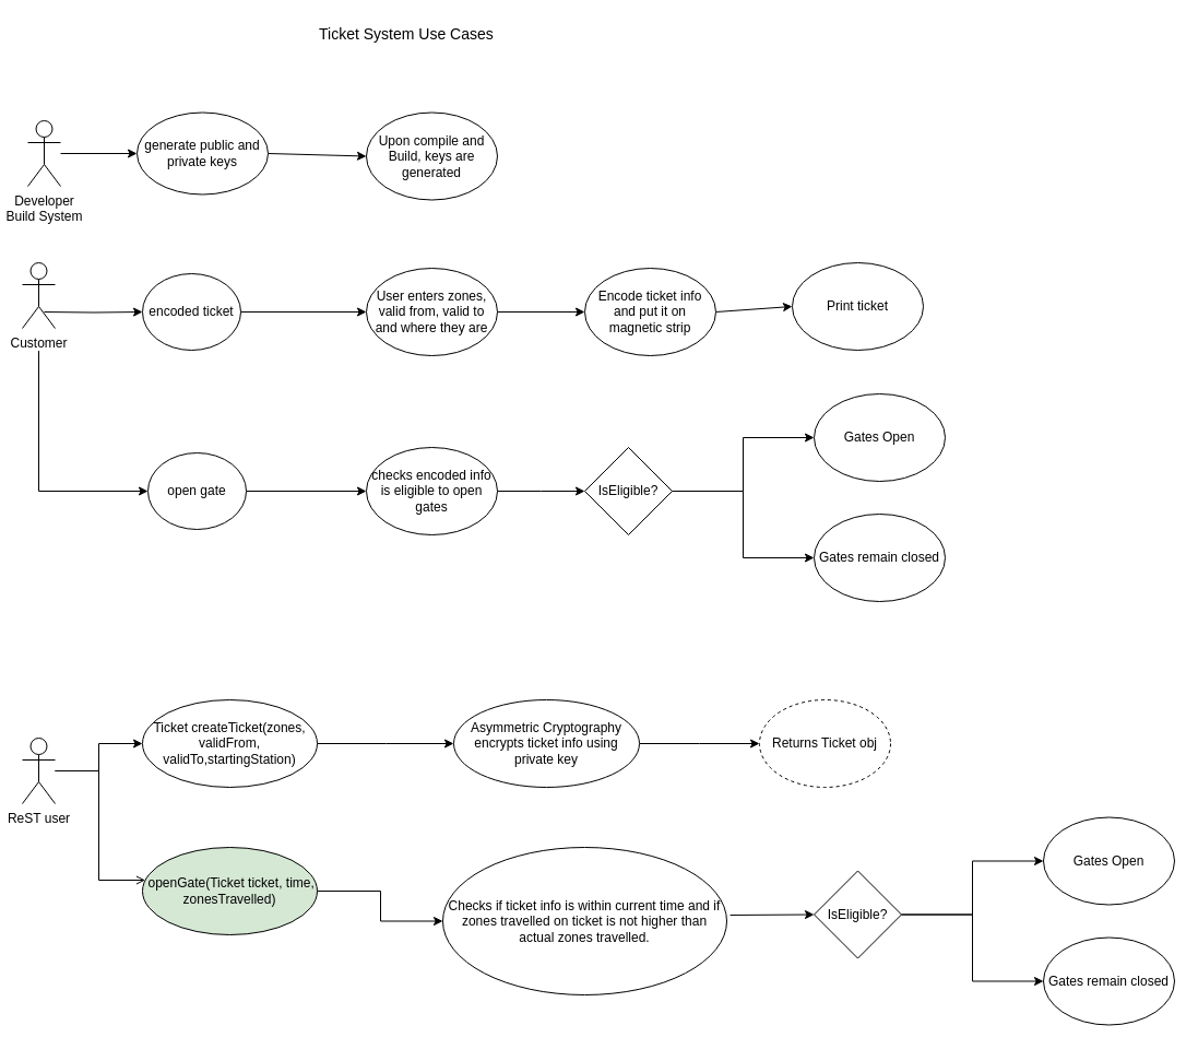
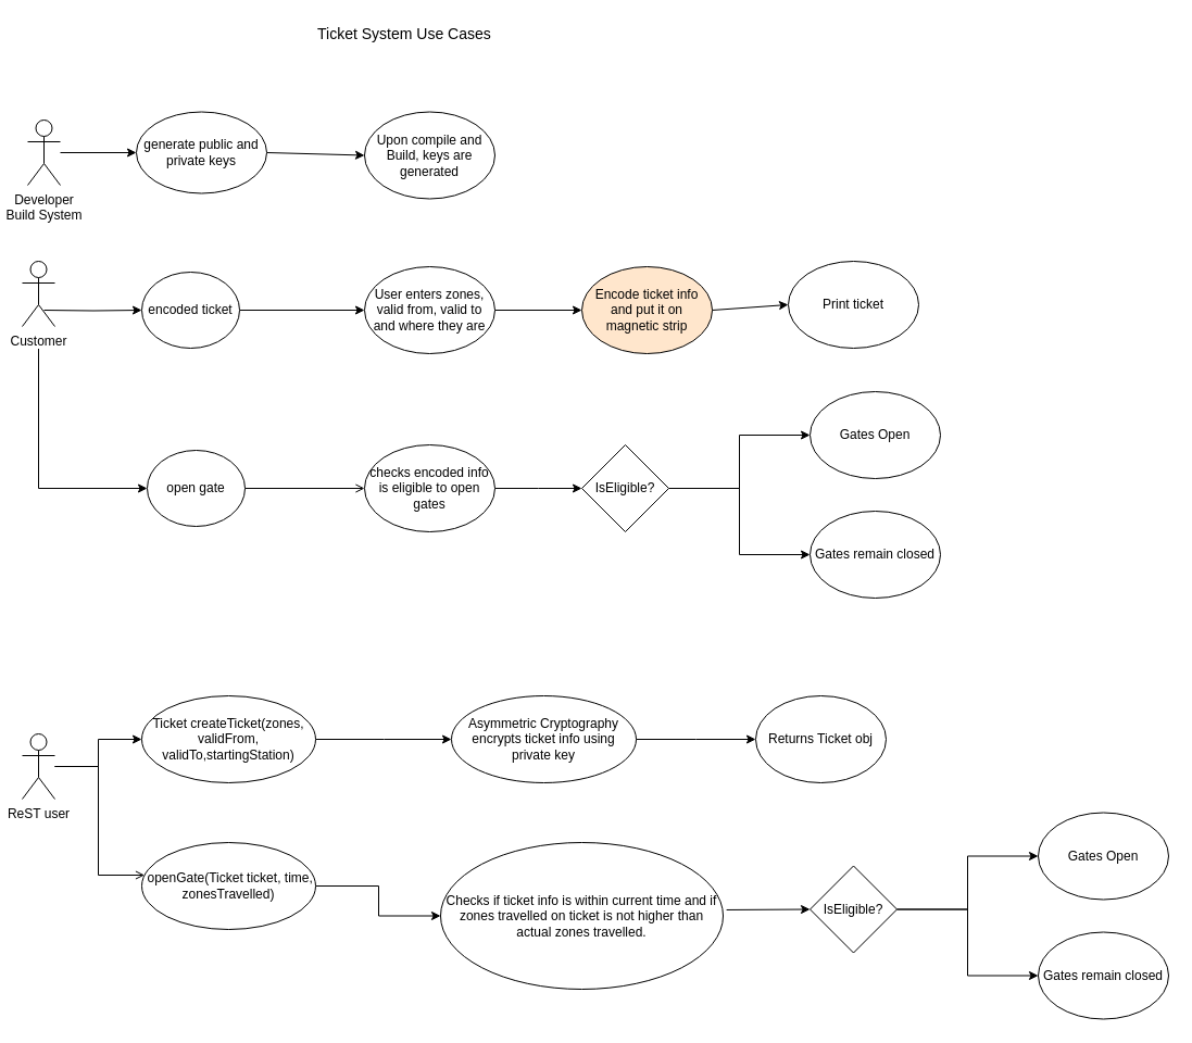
  <mxCell id="0" />
  <mxCell id="1" parent="0" />
  <mxCell id="2" value="" style="edgeStyle=orthogonalEdgeStyle;rounded=0;html=1;jettySize=auto;orthogonalLoop=1;" parent="1" edge="1"><mxGeometry relative="1" as="geometry"><mxPoint x="215" y="379" as="sourcePoint" /></mxGeometry></mxCell>
  <mxCell id="3" value="" style="edgeStyle=orthogonalEdgeStyle;rounded=0;html=1;jettySize=auto;orthogonalLoop=1;" parent="1" edge="1"><mxGeometry relative="1" as="geometry"><mxPoint x="330" y="379" as="sourcePoint" /></mxGeometry></mxCell>
  <mxCell id="4" value="" style="edgeStyle=orthogonalEdgeStyle;rounded=0;html=1;jettySize=auto;orthogonalLoop=1;" parent="1" edge="1"><mxGeometry relative="1" as="geometry"><mxPoint x="235" y="461" as="targetPoint" /></mxGeometry></mxCell>
  <mxCell id="5" value="" style="edgeStyle=orthogonalEdgeStyle;rounded=0;html=1;jettySize=auto;orthogonalLoop=1;" parent="1" edge="1"><mxGeometry relative="1" as="geometry"><mxPoint x="245" y="546" as="targetPoint" /></mxGeometry></mxCell>
  <mxCell id="6" value="" style="edgeStyle=orthogonalEdgeStyle;rounded=0;html=1;jettySize=auto;orthogonalLoop=1;" parent="1" edge="1"><mxGeometry relative="1" as="geometry"><mxPoint x="365" y="461" as="targetPoint" /></mxGeometry></mxCell>
  <mxCell id="7" value="" style="edgeStyle=orthogonalEdgeStyle;rounded=0;html=1;jettySize=auto;orthogonalLoop=1;" parent="1" edge="1"><mxGeometry relative="1" as="geometry"><mxPoint x="460" y="461" as="sourcePoint" /></mxGeometry></mxCell>
  <mxCell id="8" value="" style="edgeStyle=orthogonalEdgeStyle;rounded=0;html=1;jettySize=auto;orthogonalLoop=1;entryX=0;entryY=0.5;" parent="1" edge="1"><mxGeometry relative="1" as="geometry"><mxPoint x="365" y="546" as="targetPoint" /></mxGeometry></mxCell>
  <mxCell id="9" value="" style="edgeStyle=orthogonalEdgeStyle;rounded=0;html=1;jettySize=auto;orthogonalLoop=1;" parent="1" edge="1"><mxGeometry relative="1" as="geometry"><mxPoint x="485" y="546" as="targetPoint" /></mxGeometry></mxCell>
  <mxCell id="10" value="" style="edgeStyle=orthogonalEdgeStyle;rounded=0;html=1;jettySize=auto;orthogonalLoop=1;" parent="1" edge="1"><mxGeometry relative="1" as="geometry"><mxPoint x="580" y="546" as="sourcePoint" /></mxGeometry></mxCell>
  <mxCell id="11" value="" style="edgeStyle=orthogonalEdgeStyle;rounded=0;html=1;jettySize=auto;orthogonalLoop=1;entryX=0;entryY=0.5;" parent="1" edge="1"><mxGeometry relative="1" as="geometry"><mxPoint x="362.5" y="631" as="targetPoint" /></mxGeometry></mxCell>
  <mxCell id="12" value="" style="edgeStyle=orthogonalEdgeStyle;rounded=0;html=1;jettySize=auto;orthogonalLoop=1;" parent="1" edge="1"><mxGeometry relative="1" as="geometry"><mxPoint x="482.5" y="631" as="targetPoint" /></mxGeometry></mxCell>
  <mxCell id="13" value="" style="edgeStyle=orthogonalEdgeStyle;rounded=0;html=1;jettySize=auto;orthogonalLoop=1;" parent="1" edge="1"><mxGeometry relative="1" as="geometry"><mxPoint x="592.5" y="631" as="targetPoint" /></mxGeometry></mxCell>
  <mxCell id="14" value="Ticket System Use Cases" style="text;html=1;resizable=0;points=[];autosize=1;align=left;verticalAlign=top;spacingTop=-4;fontSize=14;" parent="1" vertex="1"><mxGeometry x="290" y="20" width="180" height="20" as="geometry" /></mxCell>
  <mxCell id="15" style="edgeStyle=orthogonalEdgeStyle;rounded=0;orthogonalLoop=1;jettySize=auto;html=1;entryX=0;entryY=0.5;entryDx=0;entryDy=0;" parent="1" target="28" edge="1"><mxGeometry relative="1" as="geometry"><mxPoint x="35" y="320" as="sourcePoint" /><Array as="points"><mxPoint x="35" y="449" /></Array></mxGeometry></mxCell>
  <mxCell id="16" value="Customer" style="shape=umlActor;verticalLabelPosition=bottom;labelBackgroundColor=#ffffff;verticalAlign=top;html=1;outlineConnect=0;" parent="1" vertex="1"><mxGeometry x="20" y="240" width="30" height="60" as="geometry" /></mxCell>
  <mxCell id="17" style="edgeStyle=orthogonalEdgeStyle;rounded=0;orthogonalLoop=1;jettySize=auto;html=1;entryX=0;entryY=0.5;entryDx=0;entryDy=0;" parent="1" target="26" edge="1"><mxGeometry relative="1" as="geometry"><mxPoint x="40" y="285" as="sourcePoint" /></mxGeometry></mxCell>
  <mxCell id="18" style="edgeStyle=orthogonalEdgeStyle;rounded=0;orthogonalLoop=1;jettySize=auto;html=1;" parent="1" source="19" target="21" edge="1"><mxGeometry relative="1" as="geometry" /></mxCell>
  <mxCell id="19" value="&lt;div&gt;Developer &lt;br&gt;&lt;/div&gt;&lt;div&gt;Build System&lt;/div&gt;" style="shape=umlActor;verticalLabelPosition=bottom;labelBackgroundColor=#ffffff;verticalAlign=top;html=1;outlineConnect=0;" parent="1" vertex="1"><mxGeometry x="25" y="110" width="30" height="60" as="geometry" /></mxCell>
  <mxCell id="20" style="rounded=0;orthogonalLoop=1;jettySize=auto;html=1;exitX=0.5;exitY=0;exitDx=0;exitDy=0;entryX=0;entryY=0.5;entryDx=0;entryDy=0;" edge="1" parent="1" source="21" target="39"><mxGeometry relative="1" as="geometry" /></mxCell>
  <mxCell id="21" value="generate public and private keys" style="ellipse;whiteSpace=wrap;html=1;direction=south;" parent="1" vertex="1"><mxGeometry x="125" y="102.5" width="120" height="75" as="geometry" /></mxCell>
  <mxCell id="22" style="edgeStyle=orthogonalEdgeStyle;rounded=0;orthogonalLoop=1;jettySize=auto;html=1;entryX=0;entryY=0.5;entryDx=0;entryDy=0;" parent="1" source="24" target="36" edge="1"><mxGeometry relative="1" as="geometry" /></mxCell>
  <mxCell id="23" style="edgeStyle=orthogonalEdgeStyle;rounded=0;orthogonalLoop=1;jettySize=auto;html=1;endArrow=open;" parent="1" source="24" target="34" edge="1"><mxGeometry relative="1" as="geometry"><Array as="points"><mxPoint x="90" y="705" /><mxPoint x="90" y="805" /></Array></mxGeometry></mxCell>
  <mxCell id="24" value="ReST user" style="shape=umlActor;verticalLabelPosition=bottom;labelBackgroundColor=#ffffff;verticalAlign=top;html=1;outlineConnect=0;" parent="1" vertex="1"><mxGeometry x="20" y="675" width="30" height="60" as="geometry" /></mxCell>
  <mxCell id="25" style="edgeStyle=none;rounded=0;orthogonalLoop=1;jettySize=auto;html=1;exitX=1;exitY=0.5;exitDx=0;exitDy=0;" edge="1" parent="1" source="26" target="41"><mxGeometry relative="1" as="geometry" /></mxCell>
  <mxCell id="26" value="encoded ticket" style="ellipse;whiteSpace=wrap;html=1;" parent="1" vertex="1"><mxGeometry x="130" y="250" width="90" height="70" as="geometry" /></mxCell>
- <mxCell id="27" style="edgeStyle=none;rounded=0;orthogonalLoop=1;jettySize=auto;html=1;exitX=1;exitY=0.5;exitDx=0;exitDy=0;entryX=0;entryY=0.5;entryDx=0;entryDy=0;" edge="1" parent="1" source="28" target="46"><mxGeometry relative="1" as="geometry" /></mxCell>
+ <mxCell id="27" style="edgeStyle=none;rounded=0;orthogonalLoop=1;jettySize=auto;html=1;exitX=1;exitY=0.5;exitDx=0;exitDy=0;entryX=0;entryY=0.5;entryDx=0;entryDy=0;endArrow=open;" edge="1" parent="1" source="28" target="46"><mxGeometry relative="1" as="geometry" /></mxCell>
  <mxCell id="28" value="open gate" style="ellipse;whiteSpace=wrap;html=1;" parent="1" vertex="1"><mxGeometry x="135" y="414" width="90" height="70" as="geometry" /></mxCell>
  <mxCell id="29" style="edgeStyle=orthogonalEdgeStyle;rounded=0;orthogonalLoop=1;jettySize=auto;html=1;entryX=0.5;entryY=0;entryDx=0;entryDy=0;" parent="1" edge="1"><mxGeometry relative="1" as="geometry"><mxPoint x="452.5" y="185" as="sourcePoint" /><Array as="points"><mxPoint x="475" y="185" /><mxPoint x="475" y="380" /><mxPoint x="550" y="380" /></Array></mxGeometry></mxCell>
  <mxCell id="30" style="edgeStyle=orthogonalEdgeStyle;rounded=0;orthogonalLoop=1;jettySize=auto;html=1;entryX=0.5;entryY=0;entryDx=0;entryDy=0;" parent="1" edge="1"><mxGeometry relative="1" as="geometry"><mxPoint x="452.5" y="185" as="sourcePoint" /><Array as="points"><mxPoint x="475" y="185" /><mxPoint x="475" y="660" /></Array></mxGeometry></mxCell>
  <mxCell id="31" style="edgeStyle=orthogonalEdgeStyle;rounded=0;orthogonalLoop=1;jettySize=auto;html=1;entryX=0.5;entryY=0;entryDx=0;entryDy=0;" parent="1" edge="1"><mxGeometry relative="1" as="geometry"><mxPoint x="457.5" y="95" as="sourcePoint" /><Array as="points"><mxPoint x="635" y="95" /><mxPoint x="635" y="220" /><mxPoint x="545" y="220" /></Array></mxGeometry></mxCell>
  <mxCell id="32" style="edgeStyle=orthogonalEdgeStyle;rounded=0;orthogonalLoop=1;jettySize=auto;html=1;" parent="1" edge="1"><mxGeometry relative="1" as="geometry"><mxPoint x="457.5" y="95" as="sourcePoint" /><Array as="points"><mxPoint x="635" y="95" /><mxPoint x="635" y="550" /><mxPoint x="550" y="550" /></Array></mxGeometry></mxCell>
  <mxCell id="33" style="edgeStyle=elbowEdgeStyle;rounded=0;orthogonalLoop=1;jettySize=auto;html=1;exitX=1;exitY=0.5;exitDx=0;exitDy=0;entryX=0;entryY=0.5;entryDx=0;entryDy=0;" edge="1" parent="1" source="34" target="54"><mxGeometry relative="1" as="geometry" /></mxCell>
- <mxCell id="34" value="&amp;nbsp;openGate(Ticket ticket, time, zonesTravelled)" style="ellipse;whiteSpace=wrap;html=1;fillColor=#d5e8d4;" parent="1" vertex="1"><mxGeometry x="130" y="775" width="160" height="80" as="geometry" /></mxCell>
+ <mxCell id="34" value="&amp;nbsp;openGate(Ticket ticket, time, zonesTravelled)" style="ellipse;whiteSpace=wrap;html=1;" parent="1" vertex="1"><mxGeometry x="130" y="775" width="160" height="80" as="geometry" /></mxCell>
  <mxCell id="35" style="edgeStyle=elbowEdgeStyle;rounded=0;orthogonalLoop=1;jettySize=auto;html=1;exitX=1;exitY=0.5;exitDx=0;exitDy=0;entryX=0;entryY=0.5;entryDx=0;entryDy=0;" edge="1" parent="1" source="36" target="53"><mxGeometry relative="1" as="geometry" /></mxCell>
  <mxCell id="36" value="Ticket createTicket(zones, validFrom, validTo,startingStation)" style="ellipse;whiteSpace=wrap;html=1;" parent="1" vertex="1"><mxGeometry x="130" y="640" width="160" height="80" as="geometry" /></mxCell>
  <mxCell id="37" style="edgeStyle=orthogonalEdgeStyle;rounded=0;orthogonalLoop=1;jettySize=auto;html=1;entryX=0;entryY=0.5;entryDx=0;entryDy=0;" parent="1" edge="1"><mxGeometry relative="1" as="geometry"><mxPoint x="665" y="605" as="targetPoint" /></mxGeometry></mxCell>
  <mxCell id="38" style="edgeStyle=orthogonalEdgeStyle;rounded=0;orthogonalLoop=1;jettySize=auto;html=1;" parent="1" edge="1"><mxGeometry relative="1" as="geometry"><mxPoint x="595" y="740" as="sourcePoint" /></mxGeometry></mxCell>
  <mxCell id="39" value="Upon compile and Build, keys are generated" style="ellipse;whiteSpace=wrap;html=1;" vertex="1" parent="1"><mxGeometry x="335" y="102.5" width="120" height="80" as="geometry" /></mxCell>
  <mxCell id="40" style="edgeStyle=none;rounded=0;orthogonalLoop=1;jettySize=auto;html=1;exitX=1;exitY=0.5;exitDx=0;exitDy=0;entryX=0;entryY=0.5;entryDx=0;entryDy=0;" edge="1" parent="1" source="41" target="43"><mxGeometry relative="1" as="geometry" /></mxCell>
  <mxCell id="41" value="User enters zones, valid from, valid to and where they are" style="ellipse;whiteSpace=wrap;html=1;" vertex="1" parent="1"><mxGeometry x="335" y="245" width="120" height="80" as="geometry" /></mxCell>
  <mxCell id="42" style="edgeStyle=none;rounded=0;orthogonalLoop=1;jettySize=auto;html=1;exitX=1;exitY=0.5;exitDx=0;exitDy=0;entryX=0;entryY=0.5;entryDx=0;entryDy=0;" edge="1" parent="1" source="43" target="44"><mxGeometry relative="1" as="geometry" /></mxCell>
- <mxCell id="43" value="Encode ticket info and put it on magnetic strip" style="ellipse;whiteSpace=wrap;html=1;" vertex="1" parent="1"><mxGeometry x="535" y="245" width="120" height="80" as="geometry" /></mxCell>
+ <mxCell id="43" value="Encode ticket info and put it on magnetic strip" style="ellipse;whiteSpace=wrap;html=1;fillColor=#ffe6cc;" vertex="1" parent="1"><mxGeometry x="535" y="245" width="120" height="80" as="geometry" /></mxCell>
  <mxCell id="44" value="Print ticket" style="ellipse;whiteSpace=wrap;html=1;" vertex="1" parent="1"><mxGeometry x="725" y="240" width="120" height="80" as="geometry" /></mxCell>
  <mxCell id="45" style="edgeStyle=elbowEdgeStyle;rounded=0;orthogonalLoop=1;jettySize=auto;html=1;exitX=1;exitY=0.5;exitDx=0;exitDy=0;entryX=0;entryY=0.5;entryDx=0;entryDy=0;" edge="1" parent="1" source="46" target="49"><mxGeometry relative="1" as="geometry" /></mxCell>
  <mxCell id="46" value="checks encoded info is eligible to open gates" style="ellipse;whiteSpace=wrap;html=1;" vertex="1" parent="1"><mxGeometry x="335" y="409" width="120" height="80" as="geometry" /></mxCell>
  <mxCell id="47" style="edgeStyle=elbowEdgeStyle;rounded=0;orthogonalLoop=1;jettySize=auto;html=1;exitX=1;exitY=0.5;exitDx=0;exitDy=0;entryX=0;entryY=0.5;entryDx=0;entryDy=0;" edge="1" parent="1" source="49" target="50"><mxGeometry relative="1" as="geometry" /></mxCell>
  <mxCell id="48" style="edgeStyle=elbowEdgeStyle;rounded=0;orthogonalLoop=1;jettySize=auto;html=1;exitX=1;exitY=0.5;exitDx=0;exitDy=0;entryX=0;entryY=0.5;entryDx=0;entryDy=0;" edge="1" parent="1" source="49" target="51"><mxGeometry relative="1" as="geometry" /></mxCell>
  <mxCell id="49" value="IsEligible?" style="rhombus;whiteSpace=wrap;html=1;" vertex="1" parent="1"><mxGeometry x="535" y="409" width="80" height="80" as="geometry" /></mxCell>
  <mxCell id="50" value="Gates Open" style="ellipse;whiteSpace=wrap;html=1;" vertex="1" parent="1"><mxGeometry x="745" y="360" width="120" height="80" as="geometry" /></mxCell>
  <mxCell id="51" value="Gates remain closed" style="ellipse;whiteSpace=wrap;html=1;" vertex="1" parent="1"><mxGeometry x="745" y="470" width="120" height="80" as="geometry" /></mxCell>
  <mxCell id="52" style="edgeStyle=elbowEdgeStyle;rounded=0;orthogonalLoop=1;jettySize=auto;html=1;exitX=1;exitY=0.5;exitDx=0;exitDy=0;" edge="1" parent="1" source="53" target="55"><mxGeometry relative="1" as="geometry" /></mxCell>
  <mxCell id="53" value="Asymmetric Cryptography&lt;br&gt;encrypts ticket info using private key" style="ellipse;whiteSpace=wrap;html=1;" vertex="1" parent="1"><mxGeometry x="415" y="640" width="170" height="80" as="geometry" /></mxCell>
  <mxCell id="54" value="Checks if ticket info is within current time and if zones travelled on ticket is not higher than actual zones travelled." style="ellipse;whiteSpace=wrap;html=1;" vertex="1" parent="1"><mxGeometry x="405" y="775" width="260" height="135" as="geometry" /></mxCell>
- <mxCell id="55" value="Returns Ticket obj" style="ellipse;whiteSpace=wrap;html=1;dashed=1;" vertex="1" parent="1"><mxGeometry x="695" y="640" width="120" height="80" as="geometry" /></mxCell>
+ <mxCell id="55" value="Returns Ticket obj" style="ellipse;whiteSpace=wrap;html=1;" vertex="1" parent="1"><mxGeometry x="695" y="640" width="120" height="80" as="geometry" /></mxCell>
  <mxCell id="56" style="rounded=0;orthogonalLoop=1;jettySize=auto;html=1;exitX=1.012;exitY=0.459;exitDx=0;exitDy=0;entryX=0;entryY=0.5;entryDx=0;entryDy=0;exitPerimeter=0;" edge="1" parent="1" target="59" source="54"><mxGeometry relative="1" as="geometry"><mxPoint x="665" y="839" as="sourcePoint" /></mxGeometry></mxCell>
  <mxCell id="57" style="edgeStyle=elbowEdgeStyle;rounded=0;orthogonalLoop=1;jettySize=auto;html=1;exitX=1;exitY=0.5;exitDx=0;exitDy=0;entryX=0;entryY=0.5;entryDx=0;entryDy=0;" edge="1" parent="1" source="59" target="60"><mxGeometry relative="1" as="geometry" /></mxCell>
  <mxCell id="58" style="edgeStyle=elbowEdgeStyle;rounded=0;orthogonalLoop=1;jettySize=auto;html=1;exitX=1;exitY=0.5;exitDx=0;exitDy=0;entryX=0;entryY=0.5;entryDx=0;entryDy=0;" edge="1" parent="1" source="59" target="61"><mxGeometry relative="1" as="geometry" /></mxCell>
  <mxCell id="59" value="IsEligible?" style="rhombus;whiteSpace=wrap;html=1;" vertex="1" parent="1"><mxGeometry x="745" y="796.5" width="80" height="80" as="geometry" /></mxCell>
  <mxCell id="60" value="Gates Open" style="ellipse;whiteSpace=wrap;html=1;" vertex="1" parent="1"><mxGeometry x="955" y="747.5" width="120" height="80" as="geometry" /></mxCell>
  <mxCell id="61" value="Gates remain closed" style="ellipse;whiteSpace=wrap;html=1;" vertex="1" parent="1"><mxGeometry x="955" y="857.5" width="120" height="80" as="geometry" /></mxCell>
